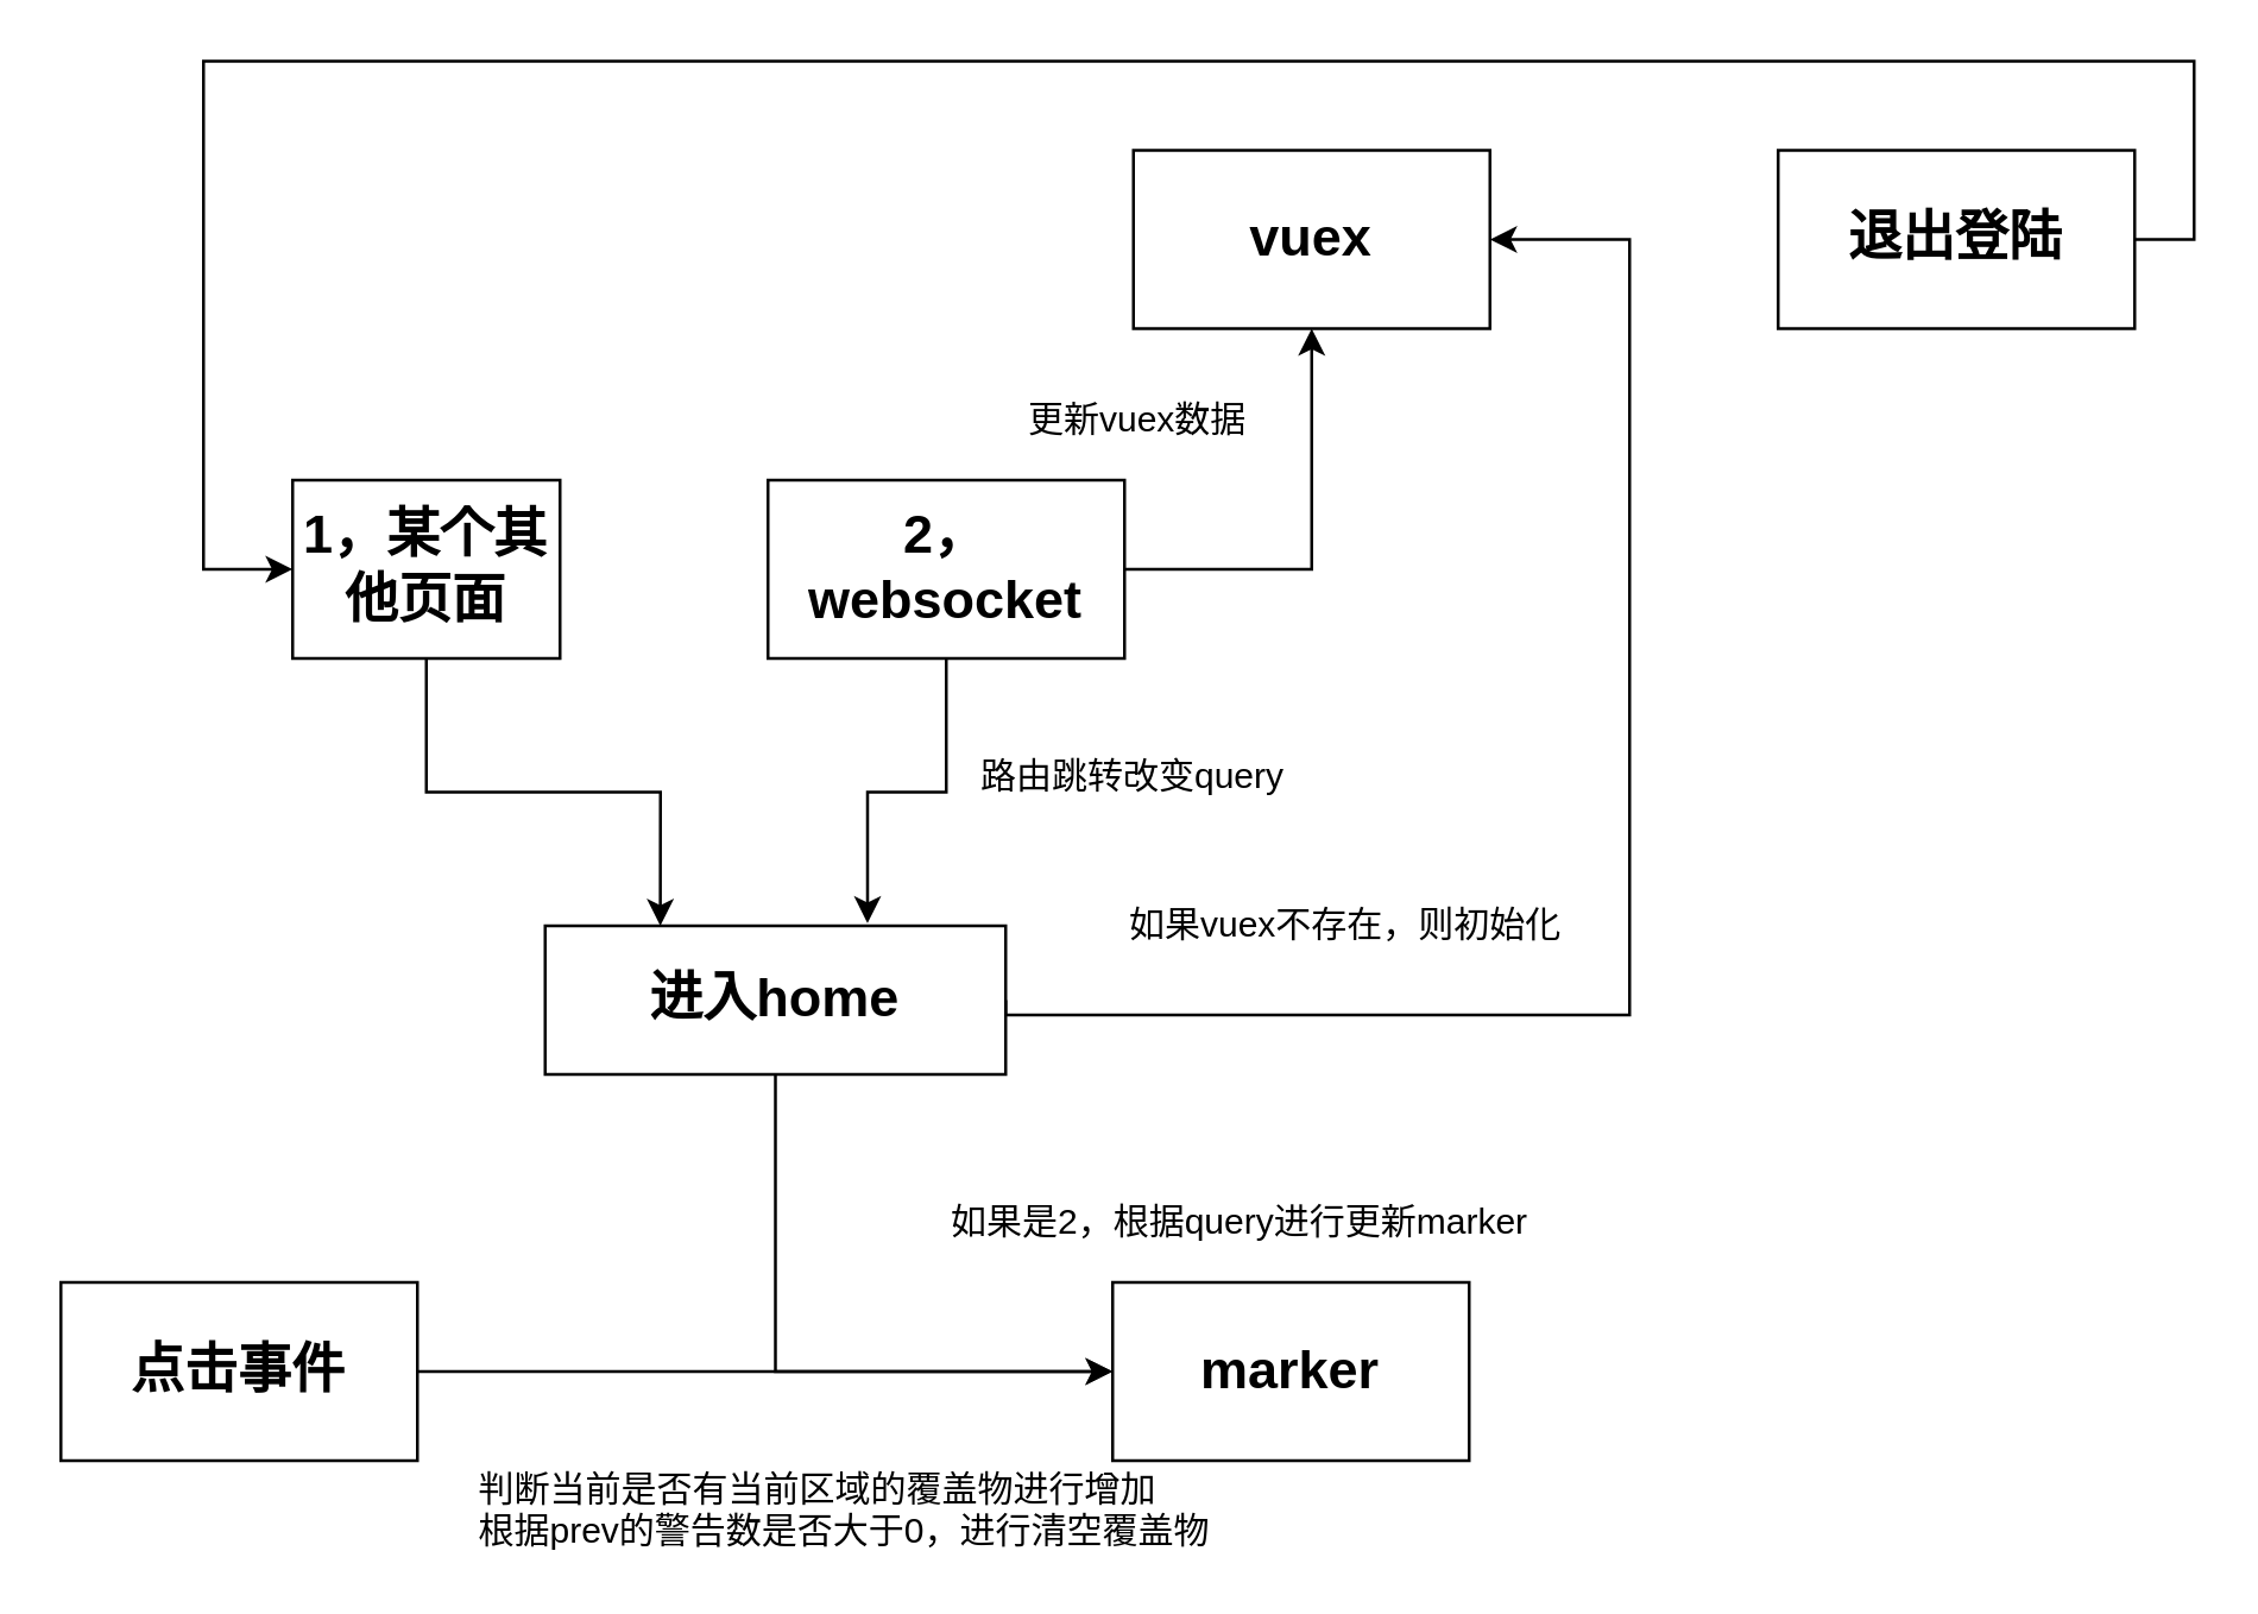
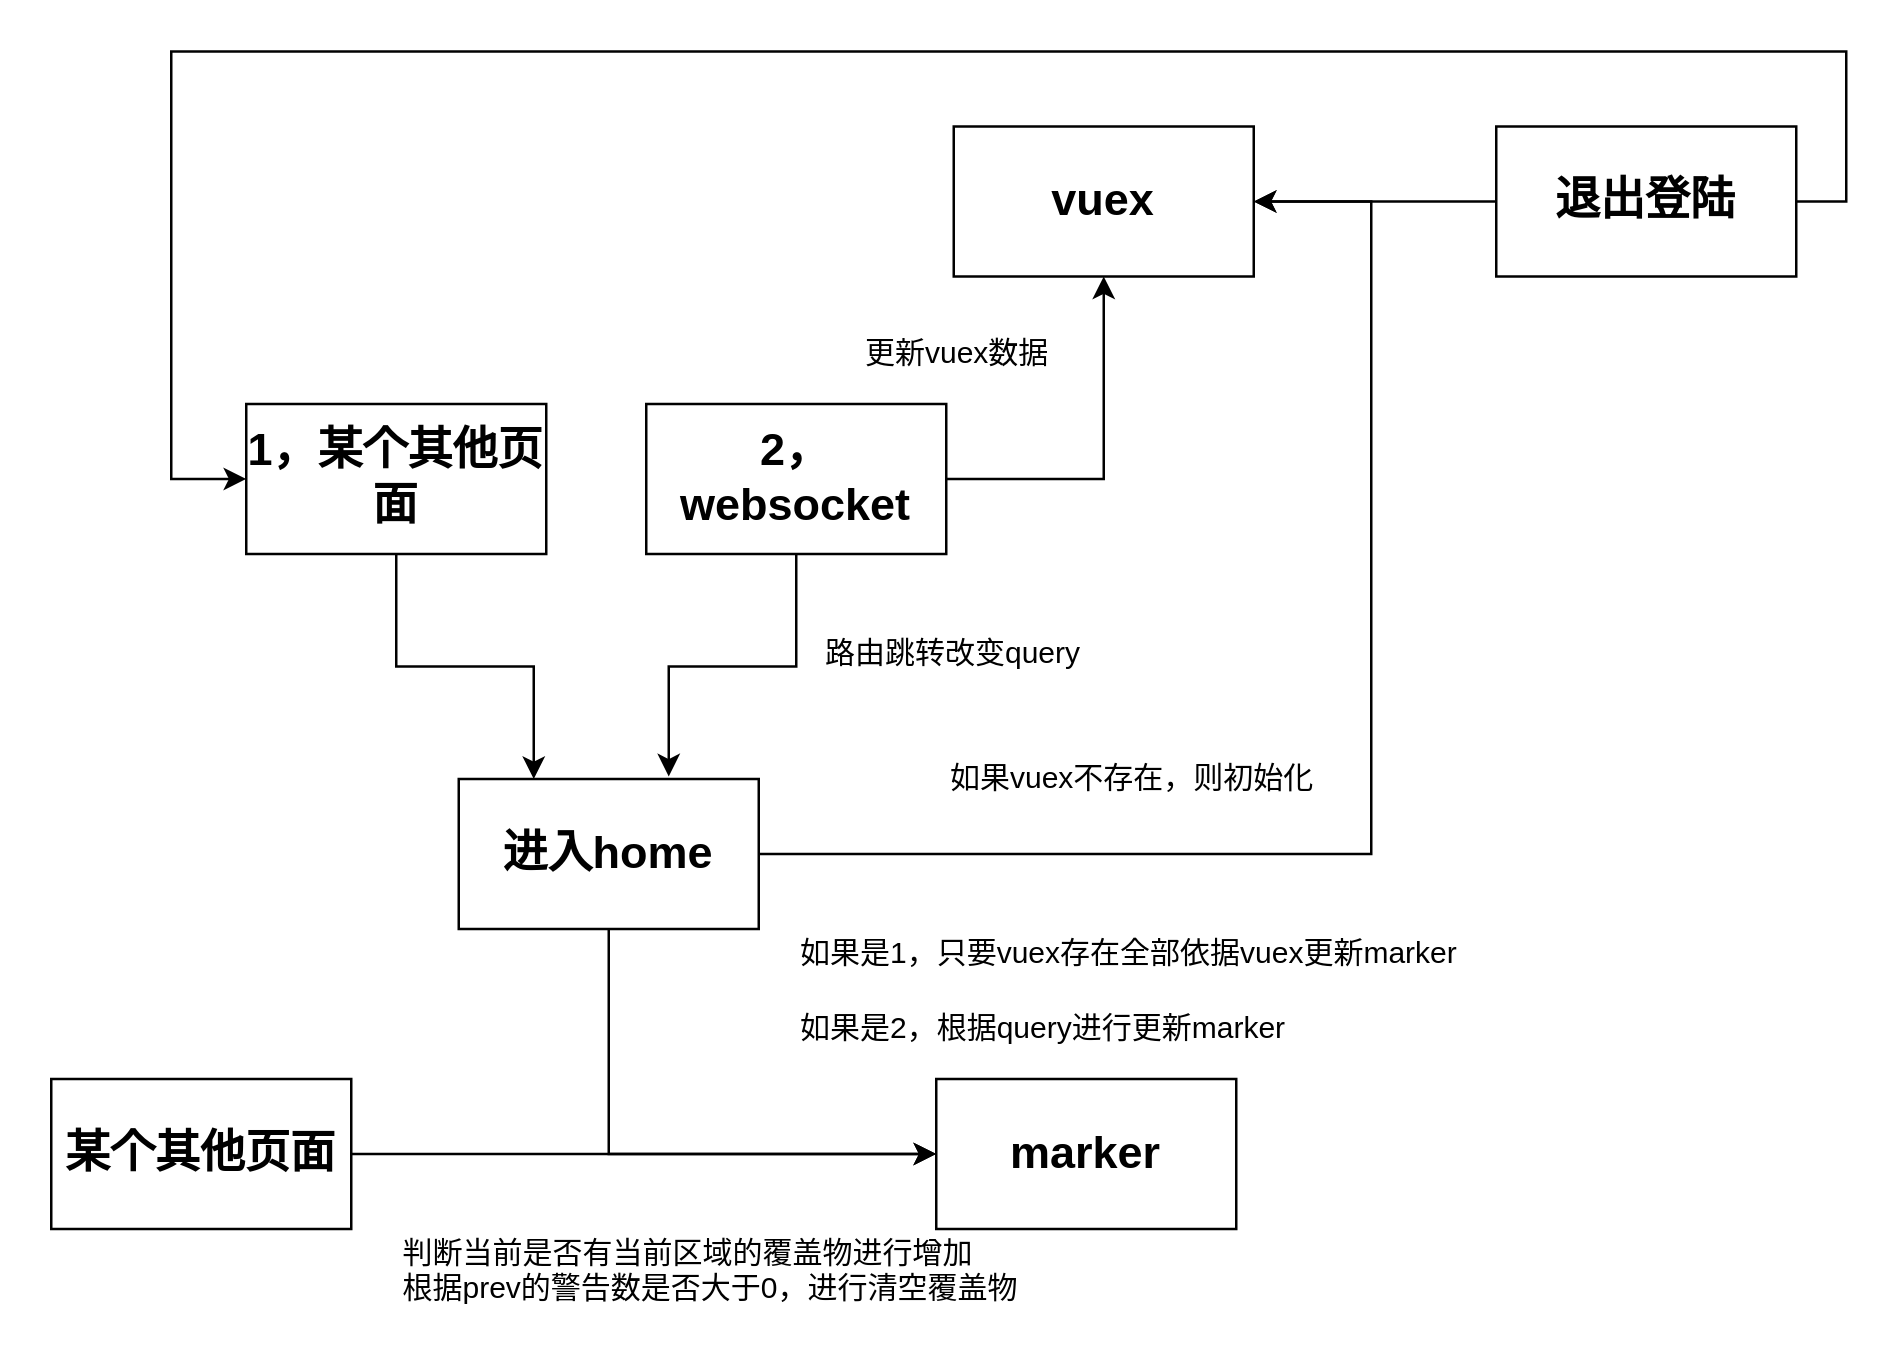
  <mxCell id="0" />
  <mxCell id="1" parent="0" />
  <mxCell id="2" style="edgeStyle=orthogonalEdgeStyle;rounded=0;orthogonalLoop=1;jettySize=auto;html=1;exitX=1;exitY=0.5;exitDx=0;exitDy=0;entryX=0.5;entryY=1;entryDx=0;entryDy=0;" parent="1" source="4" target="5" edge="1"><mxGeometry relative="1" as="geometry"><Array as="points"><mxPoint x="441" y="191" /></Array></mxGeometry></mxCell>
  <mxCell id="3" style="edgeStyle=orthogonalEdgeStyle;rounded=0;orthogonalLoop=1;jettySize=auto;html=1;exitX=0.5;exitY=1;exitDx=0;exitDy=0;entryX=0.7;entryY=-0.017;entryDx=0;entryDy=0;entryPerimeter=0;" parent="1" source="4" target="9" edge="1"><mxGeometry relative="1" as="geometry" /></mxCell>
  <mxCell id="4" value="&lt;h2&gt;2，websocket&lt;/h2&gt;" style="rounded=0;whiteSpace=wrap;html=1;" parent="1" vertex="1"><mxGeometry x="258" y="161" width="120" height="60" as="geometry" /></mxCell>
  <mxCell id="5" value="&lt;h2&gt;vuex&lt;/h2&gt;" style="rounded=0;whiteSpace=wrap;html=1;" parent="1" vertex="1"><mxGeometry x="381" y="50" width="120" height="60" as="geometry" /></mxCell>
  <mxCell id="6" value="&lt;h2&gt;marker&lt;/h2&gt;" style="rounded=0;whiteSpace=wrap;html=1;" parent="1" vertex="1"><mxGeometry x="374" y="431" width="120" height="60" as="geometry" /></mxCell>
  <mxCell id="7" style="edgeStyle=orthogonalEdgeStyle;rounded=0;orthogonalLoop=1;jettySize=auto;html=1;exitX=1;exitY=0.5;exitDx=0;exitDy=0;entryX=1;entryY=0.5;entryDx=0;entryDy=0;" parent="1" source="9" target="5" edge="1"><mxGeometry relative="1" as="geometry"><Array as="points"><mxPoint x="548" y="341" /><mxPoint x="548" y="80" /></Array></mxGeometry></mxCell>
  <mxCell id="8" style="edgeStyle=orthogonalEdgeStyle;rounded=0;orthogonalLoop=1;jettySize=auto;html=1;exitX=0.5;exitY=1;exitDx=0;exitDy=0;entryX=0;entryY=0.5;entryDx=0;entryDy=0;" parent="1" source="9" target="6" edge="1"><mxGeometry relative="1" as="geometry" /></mxCell>
- <mxCell id="9" value="&lt;h2&gt;进入home&lt;/h2&gt;" style="rounded=0;whiteSpace=wrap;html=1;" parent="1" vertex="1"><mxGeometry x="183" y="311" width="155" height="50" as="geometry" /></mxCell>
+ <mxCell id="9" value="&lt;h2&gt;进入home&lt;/h2&gt;" style="rounded=0;whiteSpace=wrap;html=1;" parent="1" vertex="1"><mxGeometry x="183" y="311" width="120" height="60" as="geometry" /></mxCell>
  <mxCell id="10" style="edgeStyle=orthogonalEdgeStyle;rounded=0;orthogonalLoop=1;jettySize=auto;html=1;exitX=1;exitY=0.5;exitDx=0;exitDy=0;entryX=0;entryY=0.5;entryDx=0;entryDy=0;" parent="1" source="11" target="6" edge="1"><mxGeometry relative="1" as="geometry" /></mxCell>
- <mxCell id="11" value="&lt;h2&gt;点击事件&lt;/h2&gt;" style="rounded=0;whiteSpace=wrap;html=1;" parent="1" vertex="1"><mxGeometry x="20" y="431" width="120" height="60" as="geometry" /></mxCell>
+ <mxCell id="11" value="&lt;h2&gt;某个其他页面&lt;/h2&gt;" style="rounded=0;whiteSpace=wrap;html=1;" parent="1" vertex="1"><mxGeometry x="20" y="431" width="120" height="60" as="geometry" /></mxCell>
  <mxCell id="12" value="更新vuex数据" style="text;html=1;resizable=0;points=[];autosize=1;align=left;verticalAlign=top;spacingTop=-4;" parent="1" vertex="1"><mxGeometry x="344" y="131" width="90" height="20" as="geometry" /></mxCell>
  <mxCell id="13" value="路由跳转改变query" style="text;html=1;resizable=0;points=[];autosize=1;align=left;verticalAlign=top;spacingTop=-4;" parent="1" vertex="1"><mxGeometry x="328" y="251" width="120" height="20" as="geometry" /></mxCell>
  <mxCell id="14" value="如果是2，根据query进行更新marker" style="text;html=1;resizable=0;points=[];autosize=1;align=left;verticalAlign=top;spacingTop=-4;" parent="1" vertex="1"><mxGeometry x="318" y="401" width="210" height="20" as="geometry" /></mxCell>
  <mxCell id="15" style="edgeStyle=orthogonalEdgeStyle;rounded=0;orthogonalLoop=1;jettySize=auto;html=1;exitX=0.5;exitY=1;exitDx=0;exitDy=0;entryX=0.25;entryY=0;entryDx=0;entryDy=0;" parent="1" source="16" target="9" edge="1"><mxGeometry relative="1" as="geometry" /></mxCell>
- <mxCell id="16" value="&lt;h2&gt;1，某个其他页面&lt;/h2&gt;" style="rounded=0;whiteSpace=wrap;html=1;" parent="1" vertex="1"><mxGeometry x="98" y="161" width="90" height="60" as="geometry" /></mxCell>
+ <mxCell id="16" value="&lt;h2&gt;1，某个其他页面&lt;/h2&gt;" style="rounded=0;whiteSpace=wrap;html=1;" parent="1" vertex="1"><mxGeometry x="98" y="161" width="120" height="60" as="geometry" /></mxCell>
+ <mxCell id="17" value="如果是1，只要vuex存在全部依据vuex更新marker" style="text;html=1;resizable=0;points=[];autosize=1;align=left;verticalAlign=top;spacingTop=-4;" parent="1" vertex="1"><mxGeometry x="318" y="371" width="280" height="20" as="geometry" /></mxCell>
  <mxCell id="18" value="如果vuex不存在，则初始化" style="text;html=1;resizable=0;points=[];autosize=1;align=left;verticalAlign=top;spacingTop=-4;" parent="1" vertex="1"><mxGeometry x="378" y="301" width="160" height="20" as="geometry" /></mxCell>
  <mxCell id="19" value="判断当前是否有当前区域的覆盖物进行增加&lt;br&gt;根据prev的警告数是否大于0，进行清空覆盖物" style="text;html=1;resizable=0;points=[];autosize=1;align=left;verticalAlign=top;spacingTop=-4;" parent="1" vertex="1"><mxGeometry x="159" y="491" width="260" height="30" as="geometry" /></mxCell>
+ <mxCell id="20" style="edgeStyle=orthogonalEdgeStyle;rounded=0;orthogonalLoop=1;jettySize=auto;html=1;exitX=0;exitY=0.5;exitDx=0;exitDy=0;entryX=1;entryY=0.5;entryDx=0;entryDy=0;" parent="1" source="22" target="5" edge="1"><mxGeometry relative="1" as="geometry" /></mxCell>
  <mxCell id="21" style="edgeStyle=orthogonalEdgeStyle;rounded=0;orthogonalLoop=1;jettySize=auto;html=1;exitX=1;exitY=0.5;exitDx=0;exitDy=0;entryX=0;entryY=0.5;entryDx=0;entryDy=0;" parent="1" source="22" target="16" edge="1"><mxGeometry relative="1" as="geometry"><Array as="points"><mxPoint x="738" y="80" /><mxPoint x="738" y="20" /><mxPoint x="68" y="20" /><mxPoint x="68" y="191" /></Array></mxGeometry></mxCell>
  <mxCell id="22" value="&lt;h2&gt;退出登陆&lt;/h2&gt;" style="rounded=0;whiteSpace=wrap;html=1;" parent="1" vertex="1"><mxGeometry x="598" y="50" width="120" height="60" as="geometry" /></mxCell>
